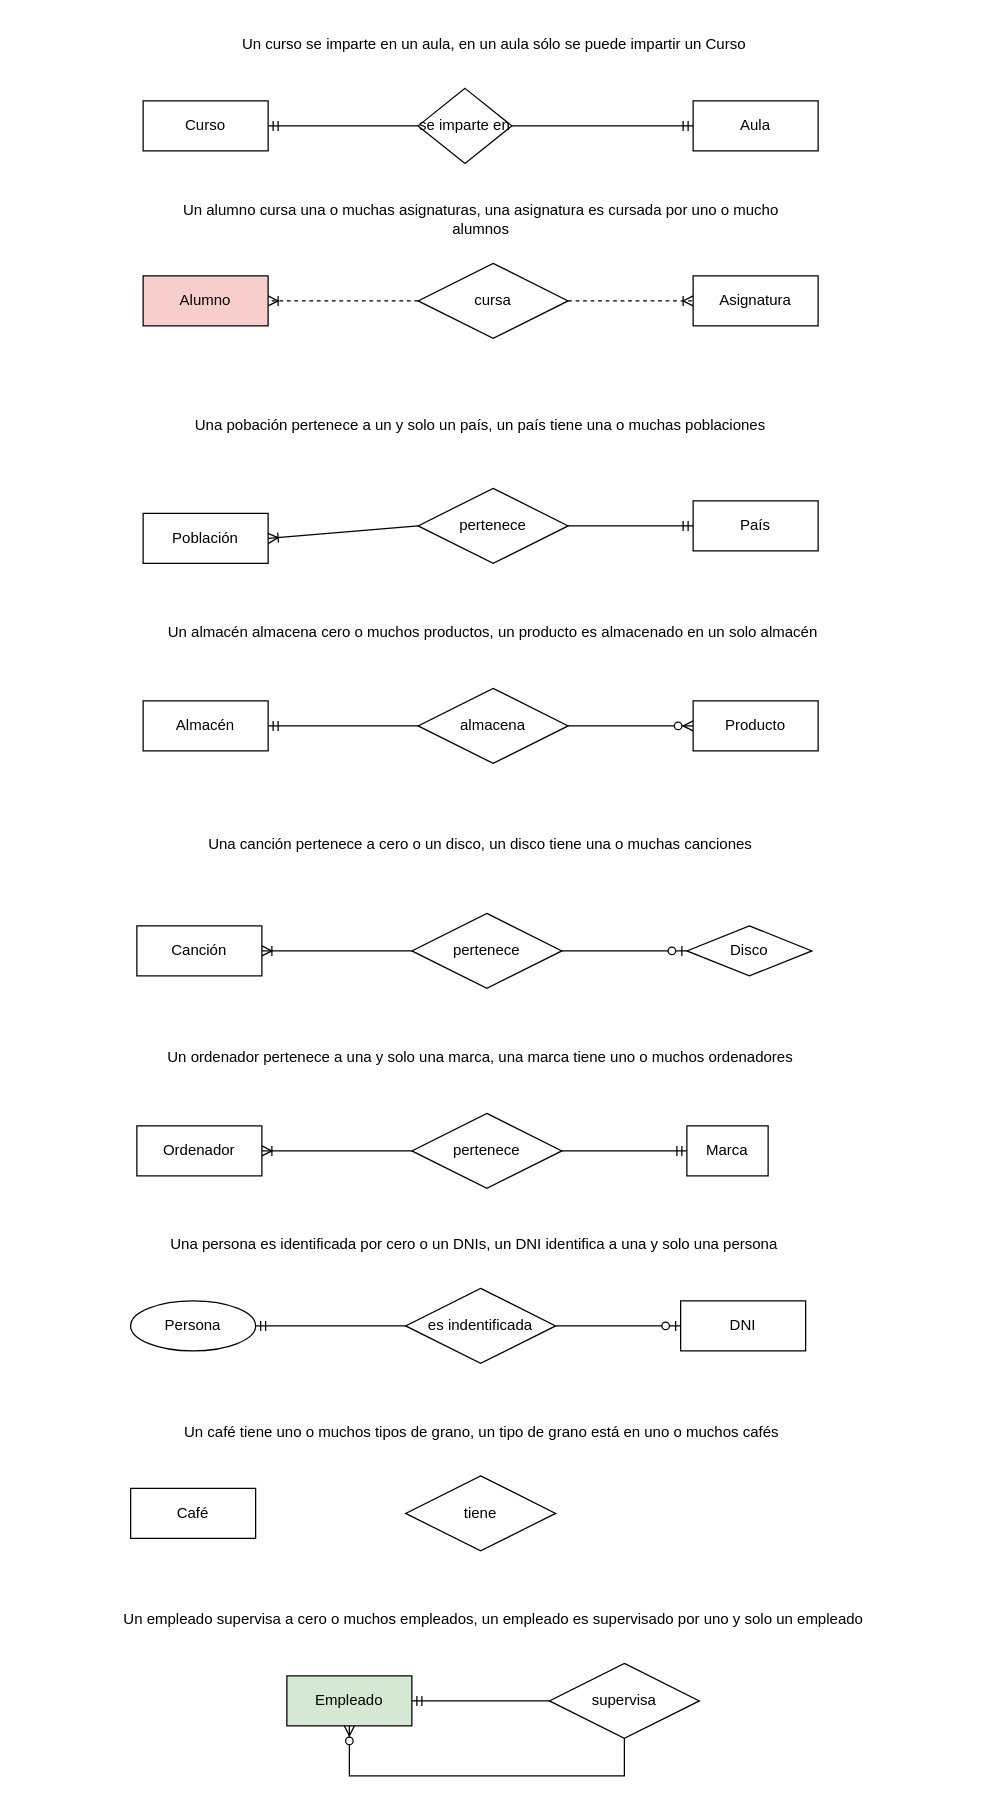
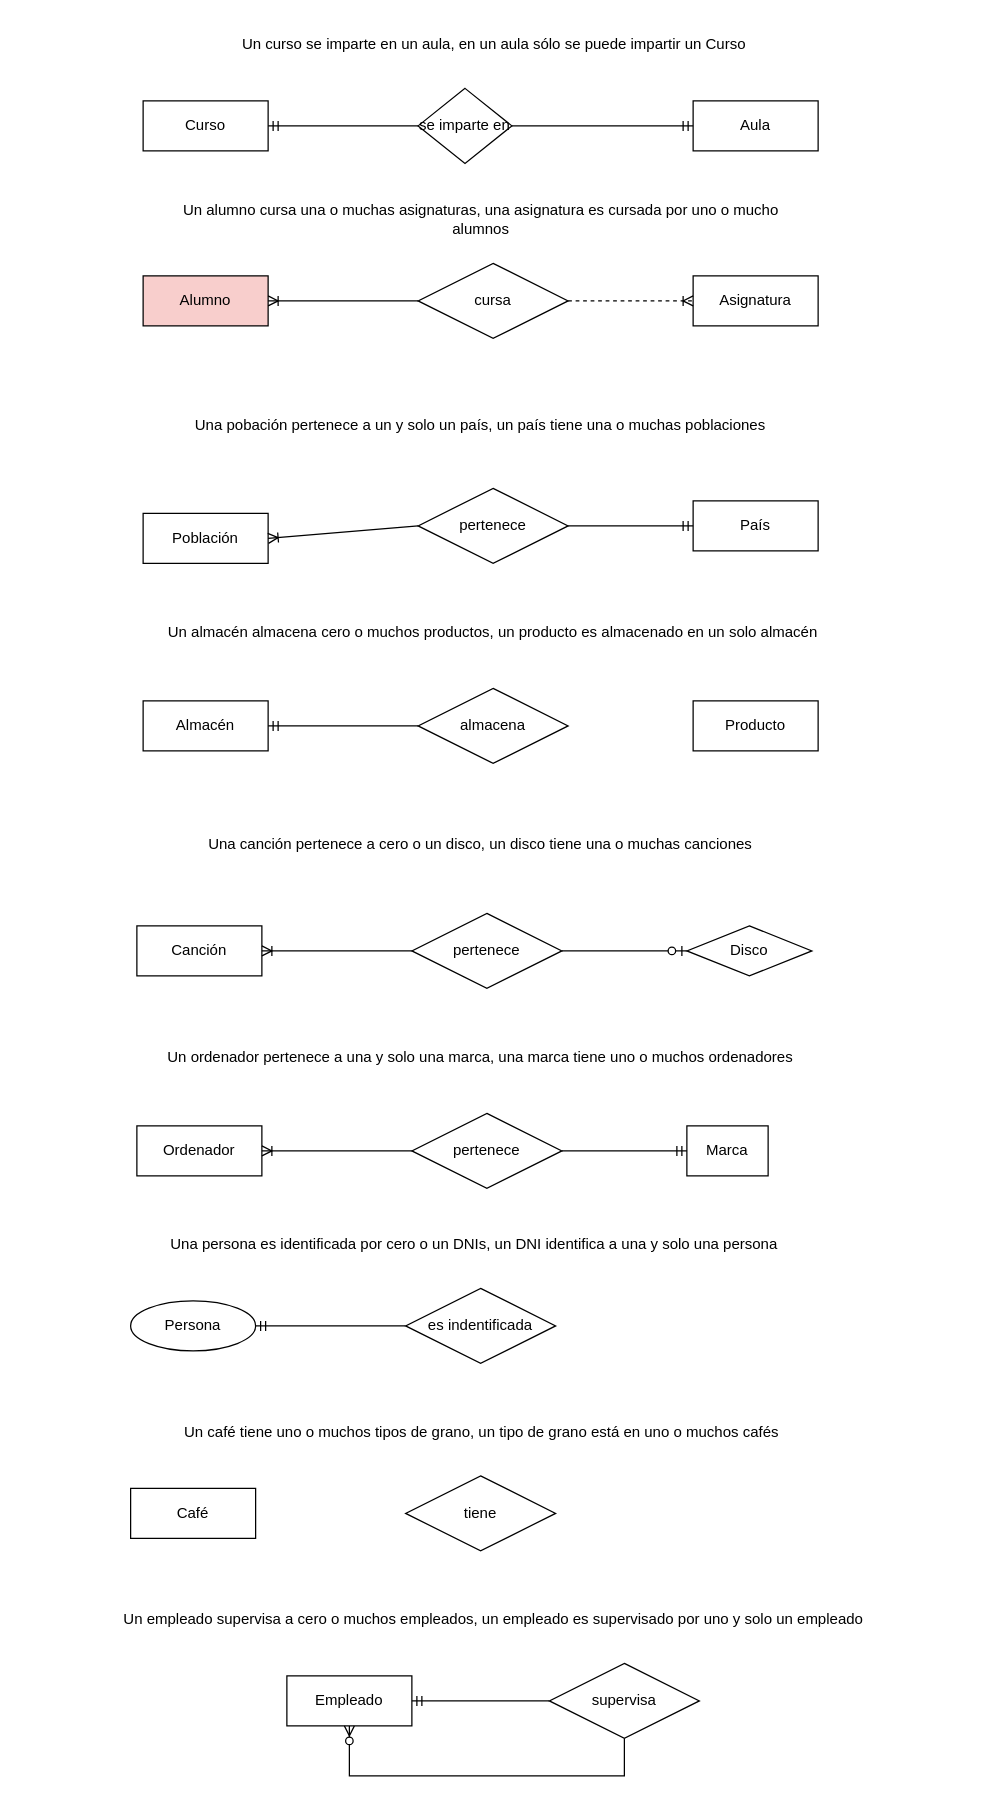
  <mxCell id="0" />
  <mxCell id="1" parent="0" />
  <mxCell id="2" value="Curso" style="whiteSpace=wrap;html=1;align=center;" parent="1" vertex="1"><mxGeometry x="114" y="80" width="100" height="40" as="geometry" /></mxCell>
  <mxCell id="3" value="Aula" style="whiteSpace=wrap;html=1;align=center;" parent="1" vertex="1"><mxGeometry x="554" y="80" width="100" height="40" as="geometry" /></mxCell>
  <mxCell id="4" value="se imparte en" style="shape=rhombus;perimeter=rhombusPerimeter;whiteSpace=wrap;html=1;align=center;" parent="1" vertex="1"><mxGeometry x="334" y="70" width="75" height="60" as="geometry" /></mxCell>
  <mxCell id="5" value="" style="fontSize=12;html=1;endArrow=ERmandOne;rounded=0;exitX=1;exitY=0.5;exitDx=0;exitDy=0;" parent="1" source="4" edge="1"><mxGeometry width="100" height="100" relative="1" as="geometry"><mxPoint x="454" y="200" as="sourcePoint" /><mxPoint x="554" y="100" as="targetPoint" /></mxGeometry></mxCell>
  <mxCell id="6" value="" style="fontSize=12;html=1;endArrow=ERmandOne;rounded=0;entryX=1;entryY=0.5;entryDx=0;entryDy=0;" parent="1" source="4" target="2" edge="1"><mxGeometry width="100" height="100" relative="1" as="geometry"><mxPoint x="454" y="200" as="sourcePoint" /><mxPoint x="554" y="100" as="targetPoint" /></mxGeometry></mxCell>
  <mxCell id="7" value="Alumno" style="whiteSpace=wrap;html=1;align=center;fillColor=#f8cecc;" parent="1" vertex="1"><mxGeometry x="114" y="220" width="100" height="40" as="geometry" /></mxCell>
  <mxCell id="8" value="Asignatura" style="whiteSpace=wrap;html=1;align=center;" parent="1" vertex="1"><mxGeometry x="554" y="220" width="100" height="40" as="geometry" /></mxCell>
  <mxCell id="9" value="cursa" style="shape=rhombus;perimeter=rhombusPerimeter;whiteSpace=wrap;html=1;align=center;" parent="1" vertex="1"><mxGeometry x="334" y="210" width="120" height="60" as="geometry" /></mxCell>
  <mxCell id="10" value="" style="edgeStyle=entityRelationEdgeStyle;fontSize=12;html=1;endArrow=ERoneToMany;rounded=0;entryX=0;entryY=0.5;entryDx=0;entryDy=0;exitX=1;exitY=0.5;exitDx=0;exitDy=0;dashed=1;" parent="1" source="9" target="8" edge="1"><mxGeometry width="100" height="100" relative="1" as="geometry"><mxPoint x="454" y="300" as="sourcePoint" /><mxPoint x="554" y="200" as="targetPoint" /></mxGeometry></mxCell>
- <mxCell id="11" value="" style="fontSize=12;html=1;endArrow=ERoneToMany;rounded=0;entryX=1;entryY=0.5;entryDx=0;entryDy=0;exitX=0;exitY=0.5;exitDx=0;exitDy=0;dashed=1;" parent="1" source="9" target="7" edge="1"><mxGeometry width="100" height="100" relative="1" as="geometry"><mxPoint x="454" y="300" as="sourcePoint" /><mxPoint x="354" y="310" as="targetPoint" /></mxGeometry></mxCell>
+ <mxCell id="11" value="" style="fontSize=12;html=1;endArrow=ERoneToMany;rounded=0;entryX=1;entryY=0.5;entryDx=0;entryDy=0;exitX=0;exitY=0.5;exitDx=0;exitDy=0;" parent="1" source="9" target="7" edge="1"><mxGeometry width="100" height="100" relative="1" as="geometry"><mxPoint x="454" y="300" as="sourcePoint" /><mxPoint x="354" y="310" as="targetPoint" /></mxGeometry></mxCell>
  <mxCell id="12" value="Población" style="whiteSpace=wrap;html=1;align=center;" parent="1" vertex="1"><mxGeometry x="114" y="410" width="100" height="40" as="geometry" /></mxCell>
  <mxCell id="13" value="País" style="whiteSpace=wrap;html=1;align=center;" parent="1" vertex="1"><mxGeometry x="554" y="400" width="100" height="40" as="geometry" /></mxCell>
  <mxCell id="14" value="pertenece" style="shape=rhombus;perimeter=rhombusPerimeter;whiteSpace=wrap;html=1;align=center;" parent="1" vertex="1"><mxGeometry x="334" y="390" width="120" height="60" as="geometry" /></mxCell>
  <mxCell id="15" value="" style="fontSize=12;html=1;endArrow=ERmandOne;rounded=0;entryX=0;entryY=0.5;entryDx=0;entryDy=0;exitX=1;exitY=0.5;exitDx=0;exitDy=0;" parent="1" source="14" target="13" edge="1"><mxGeometry width="100" height="100" relative="1" as="geometry"><mxPoint x="364" y="370" as="sourcePoint" /><mxPoint x="464" y="270" as="targetPoint" /></mxGeometry></mxCell>
  <mxCell id="16" value="" style="fontSize=12;html=1;endArrow=ERoneToMany;rounded=0;entryX=1;entryY=0.5;entryDx=0;entryDy=0;exitX=0;exitY=0.5;exitDx=0;exitDy=0;" parent="1" source="14" target="12" edge="1"><mxGeometry width="100" height="100" relative="1" as="geometry"><mxPoint x="364" y="370" as="sourcePoint" /><mxPoint x="464" y="270" as="targetPoint" /></mxGeometry></mxCell>
  <mxCell id="17" value="Almacén" style="whiteSpace=wrap;html=1;align=center;" parent="1" vertex="1"><mxGeometry x="114" y="560" width="100" height="40" as="geometry" /></mxCell>
  <mxCell id="18" value="Producto" style="whiteSpace=wrap;html=1;align=center;" parent="1" vertex="1"><mxGeometry x="554" y="560" width="100" height="40" as="geometry" /></mxCell>
  <mxCell id="19" value="almacena" style="shape=rhombus;perimeter=rhombusPerimeter;whiteSpace=wrap;html=1;align=center;" parent="1" vertex="1"><mxGeometry x="334" y="550" width="120" height="60" as="geometry" /></mxCell>
- <mxCell id="20" value="" style="fontSize=12;html=1;endArrow=ERzeroToMany;endFill=1;rounded=0;entryX=0;entryY=0.5;entryDx=0;entryDy=0;exitX=1;exitY=0.5;exitDx=0;exitDy=0;" parent="1" source="19" target="18" edge="1"><mxGeometry width="100" height="100" relative="1" as="geometry"><mxPoint x="364" y="600" as="sourcePoint" /><mxPoint x="464" y="500" as="targetPoint" /></mxGeometry></mxCell>
  <mxCell id="21" value="" style="fontSize=12;html=1;endArrow=ERmandOne;rounded=0;entryX=1;entryY=0.5;entryDx=0;entryDy=0;exitX=0;exitY=0.5;exitDx=0;exitDy=0;" parent="1" source="19" target="17" edge="1"><mxGeometry width="100" height="100" relative="1" as="geometry"><mxPoint x="364" y="600" as="sourcePoint" /><mxPoint x="464" y="500" as="targetPoint" /></mxGeometry></mxCell>
  <mxCell id="22" value="Canción" style="whiteSpace=wrap;html=1;align=center;" parent="1" vertex="1"><mxGeometry x="109" y="740" width="100" height="40" as="geometry" /></mxCell>
  <mxCell id="23" value="Disco" style="rhombus;whiteSpace=wrap;html=1;align=center;" parent="1" vertex="1"><mxGeometry x="549" y="740" width="100" height="40" as="geometry" /></mxCell>
  <mxCell id="24" value="pertenece" style="shape=rhombus;perimeter=rhombusPerimeter;whiteSpace=wrap;html=1;align=center;" parent="1" vertex="1"><mxGeometry x="329" y="730" width="120" height="60" as="geometry" /></mxCell>
  <mxCell id="25" value="" style="fontSize=12;html=1;endArrow=ERzeroToOne;endFill=1;rounded=0;entryX=0;entryY=0.5;entryDx=0;entryDy=0;exitX=1;exitY=0.5;exitDx=0;exitDy=0;" parent="1" source="24" target="23" edge="1"><mxGeometry width="100" height="100" relative="1" as="geometry"><mxPoint x="199" y="870" as="sourcePoint" /><mxPoint x="299" y="770" as="targetPoint" /></mxGeometry></mxCell>
  <mxCell id="26" value="Ordenador" style="whiteSpace=wrap;html=1;align=center;" parent="1" vertex="1"><mxGeometry x="109" y="900" width="100" height="40" as="geometry" /></mxCell>
  <mxCell id="27" value="Marca" style="whiteSpace=wrap;html=1;align=center;" parent="1" vertex="1"><mxGeometry x="549" y="900" width="65" height="40" as="geometry" /></mxCell>
  <mxCell id="28" value="pertenece" style="shape=rhombus;perimeter=rhombusPerimeter;whiteSpace=wrap;html=1;align=center;" parent="1" vertex="1"><mxGeometry x="329" y="890" width="120" height="60" as="geometry" /></mxCell>
  <mxCell id="29" value="" style="fontSize=12;html=1;endArrow=ERmandOne;rounded=0;entryX=0;entryY=0.5;entryDx=0;entryDy=0;exitX=1;exitY=0.5;exitDx=0;exitDy=0;" parent="1" source="28" target="27" edge="1"><mxGeometry width="100" height="100" relative="1" as="geometry"><mxPoint x="369" y="840" as="sourcePoint" /><mxPoint x="469" y="740" as="targetPoint" /></mxGeometry></mxCell>
  <mxCell id="30" value="" style="fontSize=12;html=1;endArrow=ERoneToMany;rounded=0;entryX=1;entryY=0.5;entryDx=0;entryDy=0;exitX=0;exitY=0.5;exitDx=0;exitDy=0;" parent="1" source="28" target="26" edge="1"><mxGeometry width="100" height="100" relative="1" as="geometry"><mxPoint x="369" y="840" as="sourcePoint" /><mxPoint x="469" y="740" as="targetPoint" /></mxGeometry></mxCell>
  <mxCell id="31" value="Café" style="whiteSpace=wrap;html=1;align=center;" parent="1" vertex="1"><mxGeometry x="104" y="1190" width="100" height="40" as="geometry" /></mxCell>
  <mxCell id="32" value="tiene" style="shape=rhombus;perimeter=rhombusPerimeter;whiteSpace=wrap;html=1;align=center;" parent="1" vertex="1"><mxGeometry x="324" y="1180" width="120" height="60" as="geometry" /></mxCell>
  <mxCell id="33" value="Persona" style="ellipse;whiteSpace=wrap;html=1;align=center;" parent="1" vertex="1"><mxGeometry x="104" y="1040" width="100" height="40" as="geometry" /></mxCell>
- <mxCell id="34" value="DNI" style="whiteSpace=wrap;html=1;align=center;" parent="1" vertex="1"><mxGeometry x="544" y="1040" width="100" height="40" as="geometry" /></mxCell>
  <mxCell id="35" value="es indentificada" style="shape=rhombus;perimeter=rhombusPerimeter;whiteSpace=wrap;html=1;align=center;" parent="1" vertex="1"><mxGeometry x="324" y="1030" width="120" height="60" as="geometry" /></mxCell>
- <mxCell id="36" value="" style="fontSize=12;html=1;endArrow=ERzeroToOne;endFill=1;rounded=0;entryX=0;entryY=0.5;entryDx=0;entryDy=0;exitX=1;exitY=0.5;exitDx=0;exitDy=0;" parent="1" source="35" target="34" edge="1"><mxGeometry width="100" height="100" relative="1" as="geometry"><mxPoint x="274" y="1170" as="sourcePoint" /><mxPoint x="374" y="1070" as="targetPoint" /></mxGeometry></mxCell>
  <mxCell id="37" value="" style="fontSize=12;html=1;endArrow=ERmandOne;rounded=0;entryX=1;entryY=0.5;entryDx=0;entryDy=0;exitX=0;exitY=0.5;exitDx=0;exitDy=0;" parent="1" source="35" target="33" edge="1"><mxGeometry width="100" height="100" relative="1" as="geometry"><mxPoint x="274" y="1170" as="sourcePoint" /><mxPoint x="374" y="1070" as="targetPoint" /></mxGeometry></mxCell>
  <mxCell id="38" value="Un curso se imparte en un aula, en un aula sólo se puede impartir un Curso" style="text;html=1;strokeColor=none;fillColor=none;align=center;verticalAlign=middle;whiteSpace=wrap;rounded=0;" parent="1" vertex="1"><mxGeometry x="20" y="20" width="750" height="30" as="geometry" /></mxCell>
  <mxCell id="39" value="Un alumno cursa una o muchas asignaturas, una asignatura es cursada por uno o mucho alumnos" style="text;html=1;strokeColor=none;fillColor=none;align=center;verticalAlign=middle;whiteSpace=wrap;rounded=0;" parent="1" vertex="1"><mxGeometry x="137" y="140" width="495" height="70" as="geometry" /></mxCell>
  <mxCell id="40" value="Una pobación pertenece a un y solo un país, un país tiene una o muchas poblaciones" style="text;html=1;strokeColor=none;fillColor=none;align=center;verticalAlign=middle;whiteSpace=wrap;rounded=0;" parent="1" vertex="1"><mxGeometry x="124" y="300" width="520" height="80" as="geometry" /></mxCell>
  <mxCell id="41" value="Un almacén almacena cero o muchos productos, un producto es almacenado en un solo almacén" style="text;html=1;strokeColor=none;fillColor=none;align=center;verticalAlign=middle;whiteSpace=wrap;rounded=0;" parent="1" vertex="1"><mxGeometry x="124" y="470" width="540" height="70" as="geometry" /></mxCell>
  <mxCell id="42" value="Una canción pertenece a cero o un disco, un disco tiene una o muchas canciones" style="text;html=1;strokeColor=none;fillColor=none;align=center;verticalAlign=middle;whiteSpace=wrap;rounded=0;" parent="1" vertex="1"><mxGeometry x="114" y="640" width="540" height="70" as="geometry" /></mxCell>
  <mxCell id="43" value="" style="fontSize=12;html=1;endArrow=ERoneToMany;rounded=0;entryX=1;entryY=0.5;entryDx=0;entryDy=0;exitX=0;exitY=0.5;exitDx=0;exitDy=0;" parent="1" source="24" target="22" edge="1"><mxGeometry width="100" height="100" relative="1" as="geometry"><mxPoint x="399" y="670" as="sourcePoint" /><mxPoint x="499" y="570" as="targetPoint" /></mxGeometry></mxCell>
  <mxCell id="44" value="Un ordenador pertenece a una y solo una marca, una marca tiene uno o muchos ordenadores" style="text;html=1;strokeColor=none;fillColor=none;align=center;verticalAlign=middle;whiteSpace=wrap;rounded=0;" parent="1" vertex="1"><mxGeometry x="114" y="810" width="540" height="70" as="geometry" /></mxCell>
  <mxCell id="45" value="Una persona es identificada por cero o un DNIs, un DNI identifica a una y solo una persona" style="text;html=1;strokeColor=none;fillColor=none;align=center;verticalAlign=middle;whiteSpace=wrap;rounded=0;" parent="1" vertex="1"><mxGeometry x="79" y="960" width="600" height="70" as="geometry" /></mxCell>
  <mxCell id="46" value="Un café tiene uno o muchos tipos de grano, un tipo de grano está en uno o muchos cafés" style="text;html=1;strokeColor=none;fillColor=none;align=center;verticalAlign=middle;whiteSpace=wrap;rounded=0;" parent="1" vertex="1"><mxGeometry x="114.5" y="1110" width="540" height="70" as="geometry" /></mxCell>
- <mxCell id="47" value="Empleado" style="whiteSpace=wrap;html=1;align=center;fillColor=#d5e8d4;" vertex="1" parent="1"><mxGeometry x="229" y="1340" width="100" height="40" as="geometry" /></mxCell>
+ <mxCell id="47" value="Empleado" style="whiteSpace=wrap;html=1;align=center;" vertex="1" parent="1"><mxGeometry x="229" y="1340" width="100" height="40" as="geometry" /></mxCell>
  <mxCell id="48" value="supervisa" style="shape=rhombus;perimeter=rhombusPerimeter;whiteSpace=wrap;html=1;align=center;" vertex="1" parent="1"><mxGeometry x="439" y="1330" width="120" height="60" as="geometry" /></mxCell>
  <mxCell id="49" value="" style="edgeStyle=orthogonalEdgeStyle;fontSize=12;html=1;endArrow=ERzeroToMany;endFill=1;rounded=0;entryX=0.5;entryY=1;entryDx=0;entryDy=0;exitX=0.5;exitY=1;exitDx=0;exitDy=0;" edge="1" parent="1" source="48" target="47"><mxGeometry width="100" height="100" relative="1" as="geometry"><mxPoint x="579" y="1430" as="sourcePoint" /><mxPoint x="339" y="1390" as="targetPoint" /><Array as="points"><mxPoint x="499" y="1420" /><mxPoint x="279" y="1420" /></Array></mxGeometry></mxCell>
  <mxCell id="50" value="" style="fontSize=12;html=1;endArrow=ERmandOne;rounded=0;entryX=1;entryY=0.5;entryDx=0;entryDy=0;exitX=0;exitY=0.5;exitDx=0;exitDy=0;" edge="1" parent="1" source="48" target="47"><mxGeometry width="100" height="100" relative="1" as="geometry"><mxPoint x="419" y="1420" as="sourcePoint" /><mxPoint x="519" y="1320" as="targetPoint" /></mxGeometry></mxCell>
  <mxCell id="51" value="Un empleado supervisa a cero o muchos empleados, un empleado es supervisado por uno y solo un empleado" style="text;html=1;strokeColor=none;fillColor=none;align=center;verticalAlign=middle;whiteSpace=wrap;rounded=0;" vertex="1" parent="1"><mxGeometry x="96.5" y="1260" width="595" height="70" as="geometry" /></mxCell>
